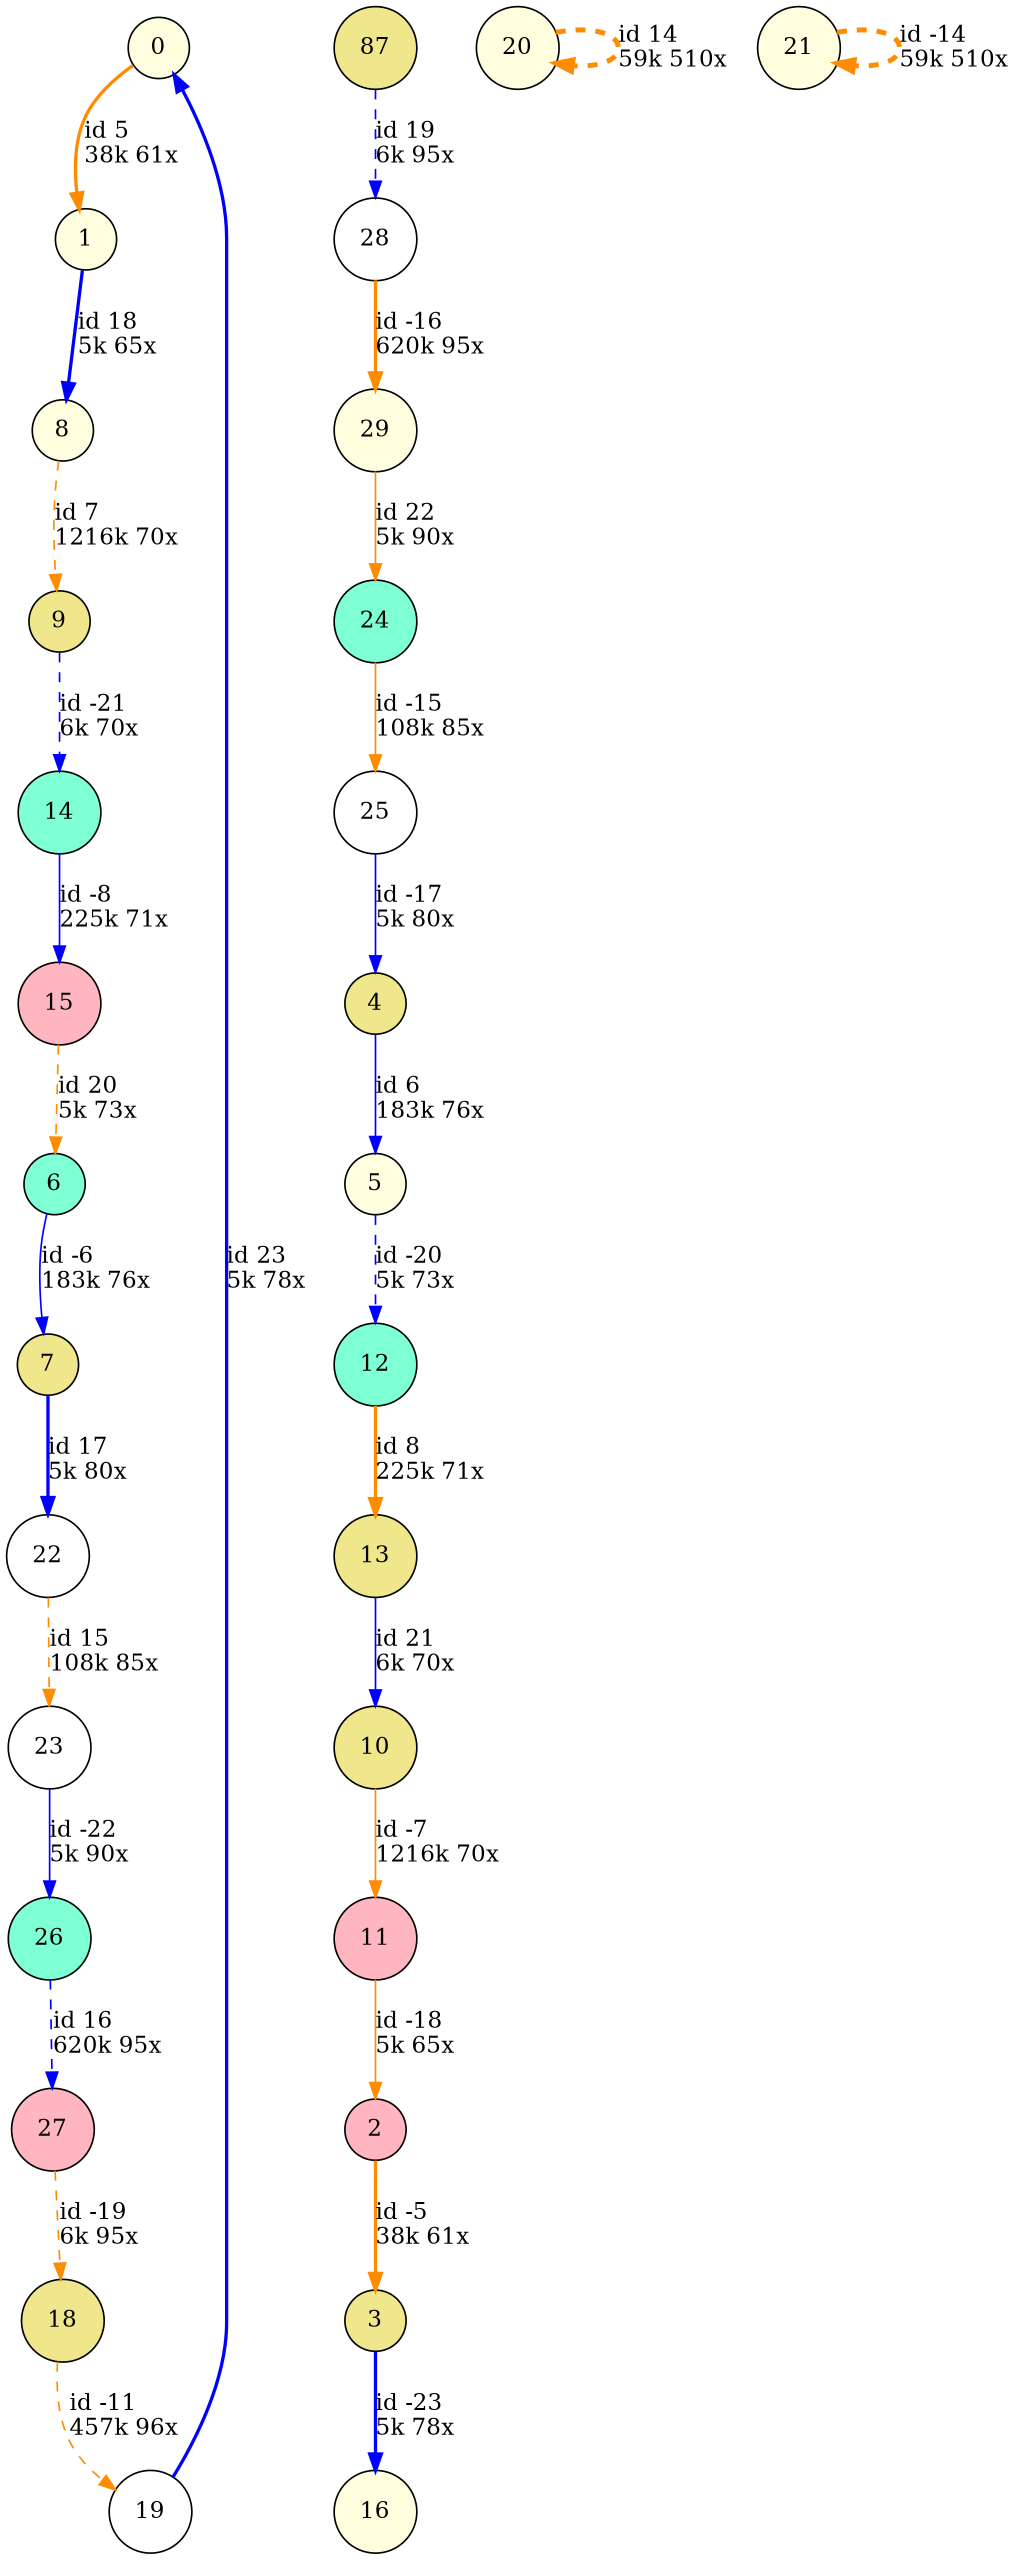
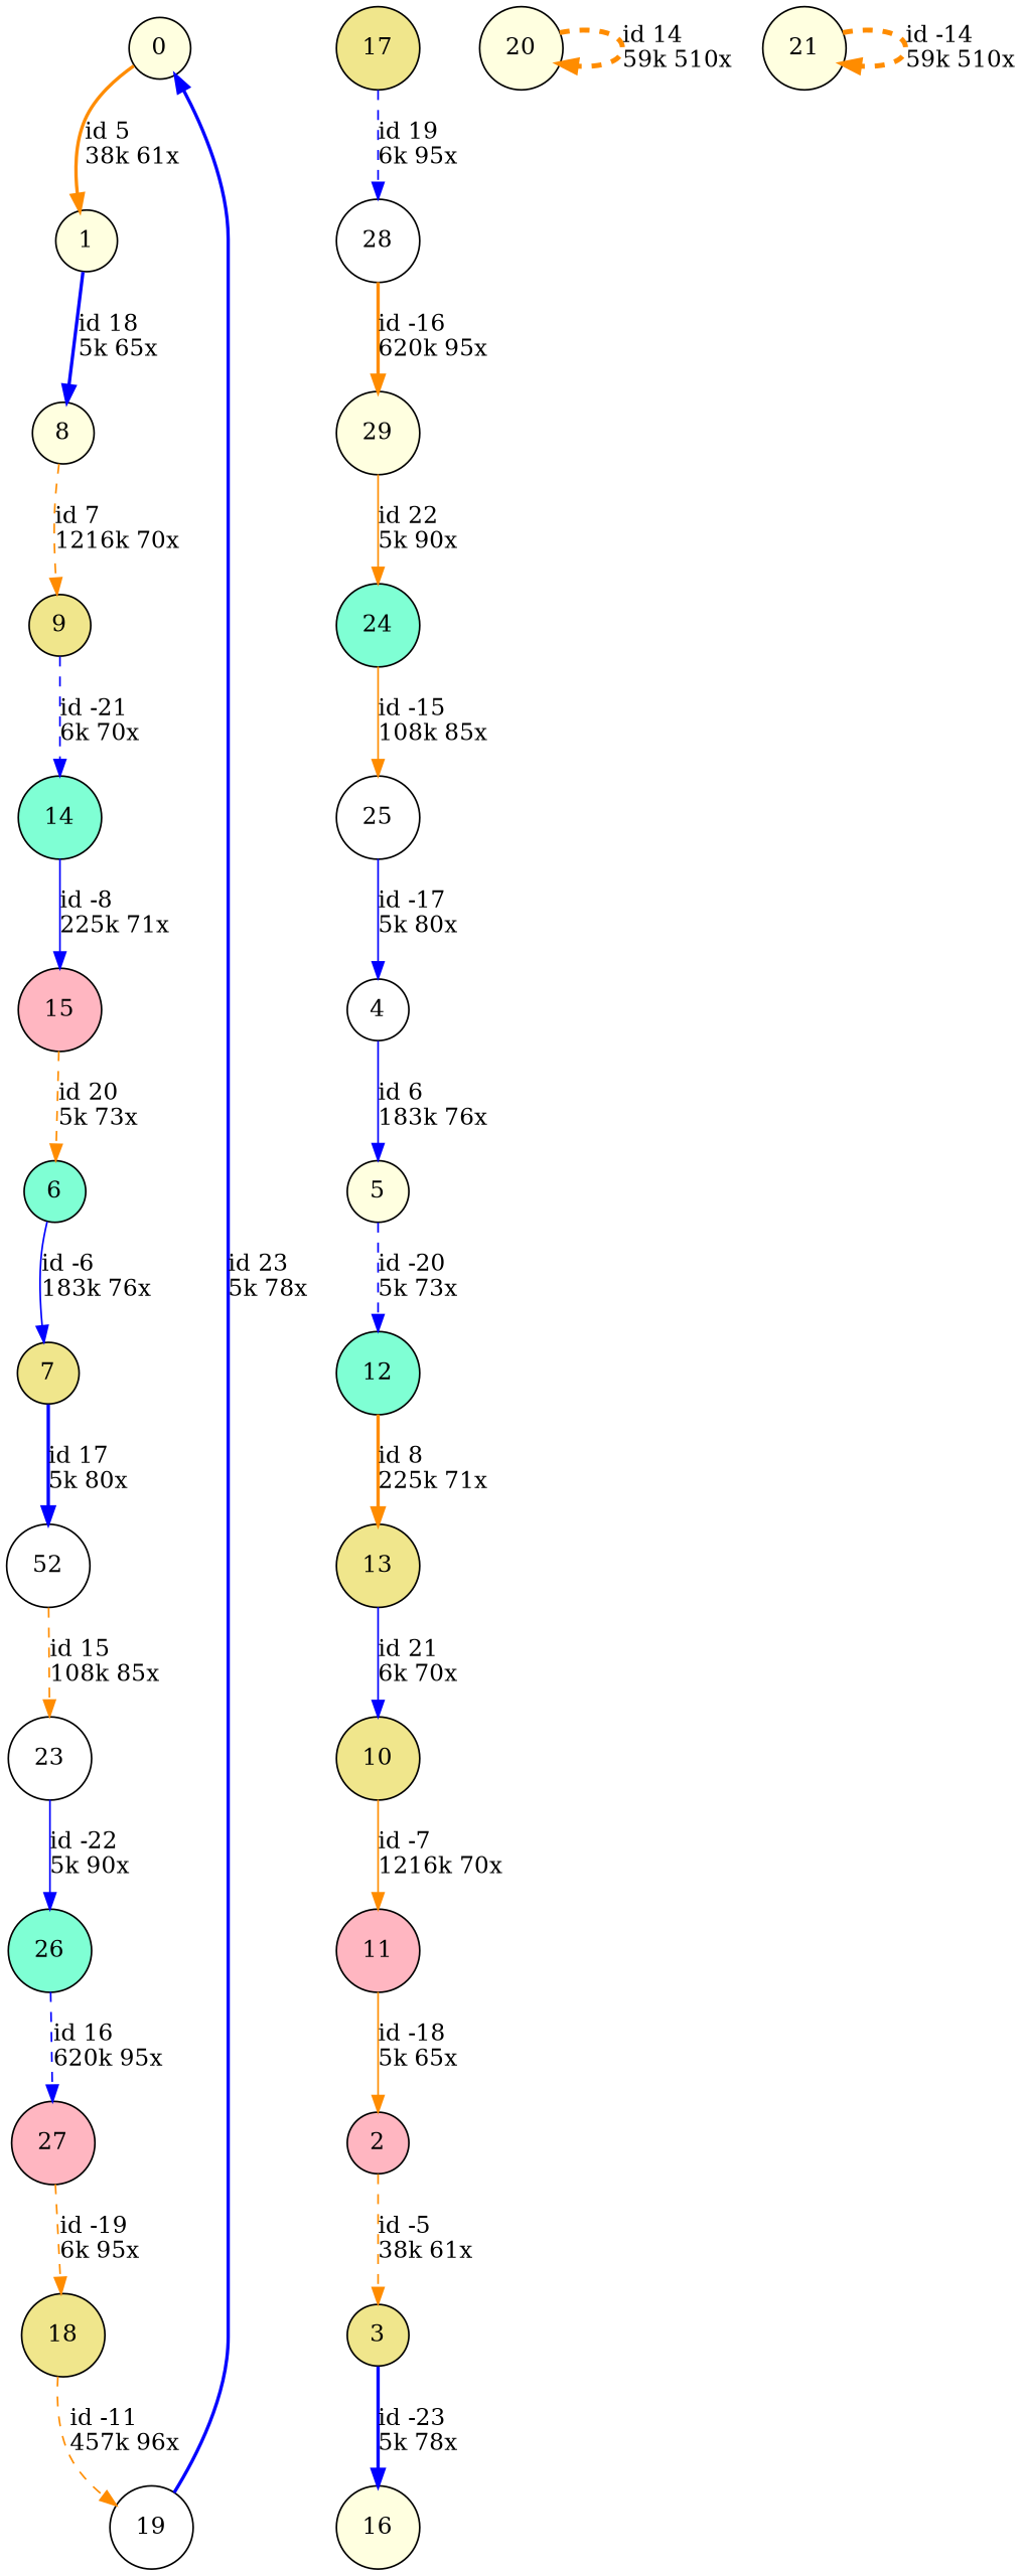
  digraph {
    nodesep=0.5
    node [fillcolor=lightyellow shape=circle style=filled]
    edge [color=darkorange style=dashed]
    0 [height=0.3]
    1 [height=0.3]
    8 [height=0.3]
    9 [fillcolor=khaki height=0.3]
    2 [fillcolor=lightpink height=0.3]
    3 [fillcolor=khaki height=0.3]
    16 [height=0.3]
-   4 [fillcolor=khaki height=0.3]
+   4 [fillcolor=white height=0.3]
    5 [height=0.3]
    12 [fillcolor=aquamarine height=0.3]
    13 [fillcolor=khaki height=0.3]
    6 [fillcolor=aquamarine height=0.3]
    7 [fillcolor=khaki height=0.3]
-   22 [fillcolor=white height=0.3]
+   22 [fillcolor=white height=0.3 label=52]
    23 [fillcolor=white height=0.3]
    14 [fillcolor=aquamarine height=0.3]
    15 [fillcolor=lightpink height=0.3]
    10 [fillcolor=khaki height=0.3]
    11 [fillcolor=lightpink height=0.3]
-   17 [fillcolor=khaki height=0.3 label=87]
+   17 [fillcolor=khaki height=0.3]
    28 [fillcolor=white height=0.3]
    29 [height=0.3]
    18 [fillcolor=khaki height=0.3]
    19 [fillcolor=white height=0.3]
    20 [height=0.3]
    21 [height=0.3]
    26 [fillcolor=aquamarine height=0.3]
    27 [fillcolor=lightpink height=0.3]
    24 [fillcolor=aquamarine height=0.3]
    25 [fillcolor=white height=0.3]
    0 -> 1 [label="id 5\l38k 61x" style=bold]
    1 -> 8 [color=blue label="id 18\l5k 65x" style=bold]
    8 -> 9 [label="id 7\l1216k 70x"]
    9 -> 14 [color=blue label="id -21\l6k 70x"]
-   2 -> 3 [label="id -5\l38k 61x" style=bold]
+   2 -> 3 [label="id -5\l38k 61x"]
    3 -> 16 [color=blue label="id -23\l5k 78x" style=bold]
    4 -> 5 [color=blue label="id 6\l183k 76x" style=solid]
    5 -> 12 [color=blue label="id -20\l5k 73x"]
    12 -> 13 [label="id 8\l225k 71x" style=bold]
    13 -> 10 [color=blue label="id 21\l6k 70x" style=solid]
    6 -> 7 [color=blue label="id -6\l183k 76x" style=solid]
    7 -> 22 [color=blue label="id 17\l5k 80x" style=bold]
    22 -> 23 [label="id 15\l108k 85x"]
    23 -> 26 [color=blue label="id -22\l5k 90x" style=solid]
    14 -> 15 [color=blue label="id -8\l225k 71x" style=solid]
    15 -> 6 [label="id 20\l5k 73x"]
    10 -> 11 [label="id -7\l1216k 70x" style=solid]
    11 -> 2 [label="id -18\l5k 65x" style=solid]
    17 -> 28 [color=blue label="id 19\l6k 95x"]
    28 -> 29 [label="id -16\l620k 95x" style=bold]
    29 -> 24 [label="id 22\l5k 90x" style=solid]
    18 -> 19 [label="id -11\l457k 96x"]
    19 -> 0 [color=blue label="id 23\l5k 78x" style=bold]
    20 -> 20 [label="id 14\l59k 510x" penwidth=3]
    21 -> 21 [label="id -14\l59k 510x" penwidth=3]
    26 -> 27 [color=blue label="id 16\l620k 95x"]
    27 -> 18 [label="id -19\l6k 95x"]
    24 -> 25 [label="id -15\l108k 85x" style=solid]
    25 -> 4 [color=blue label="id -17\l5k 80x" style=solid]
  }
